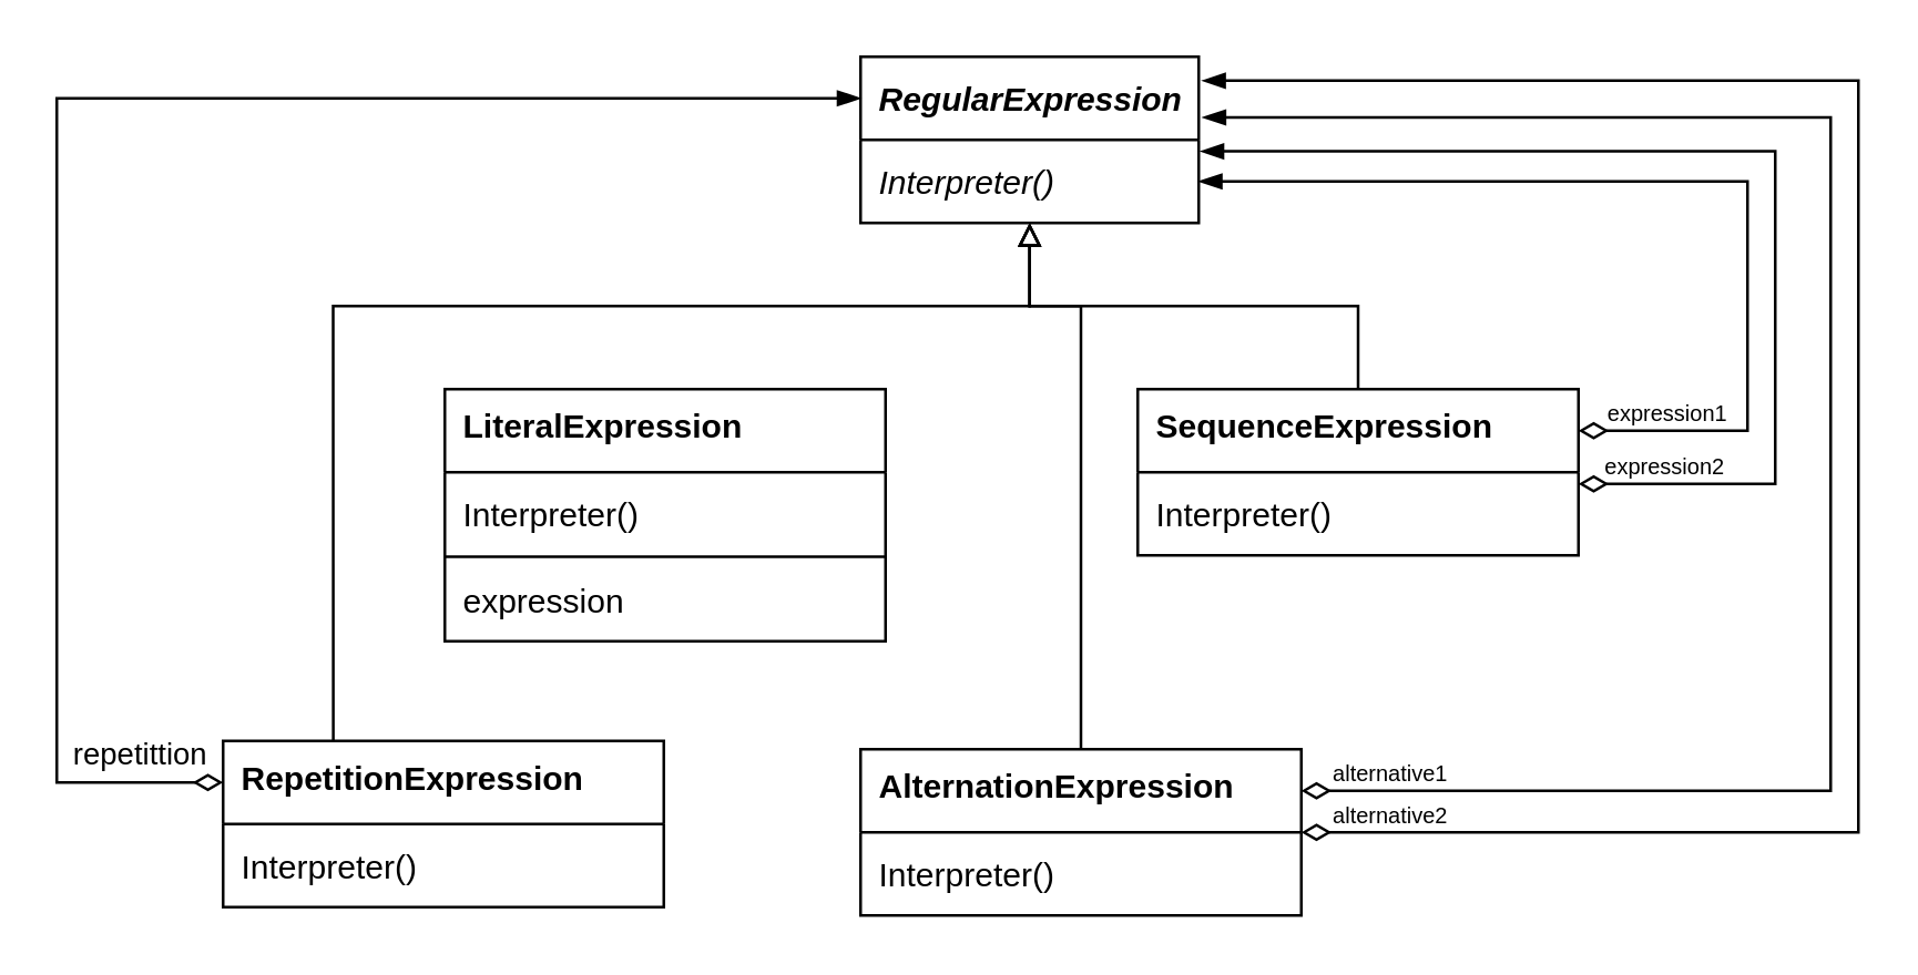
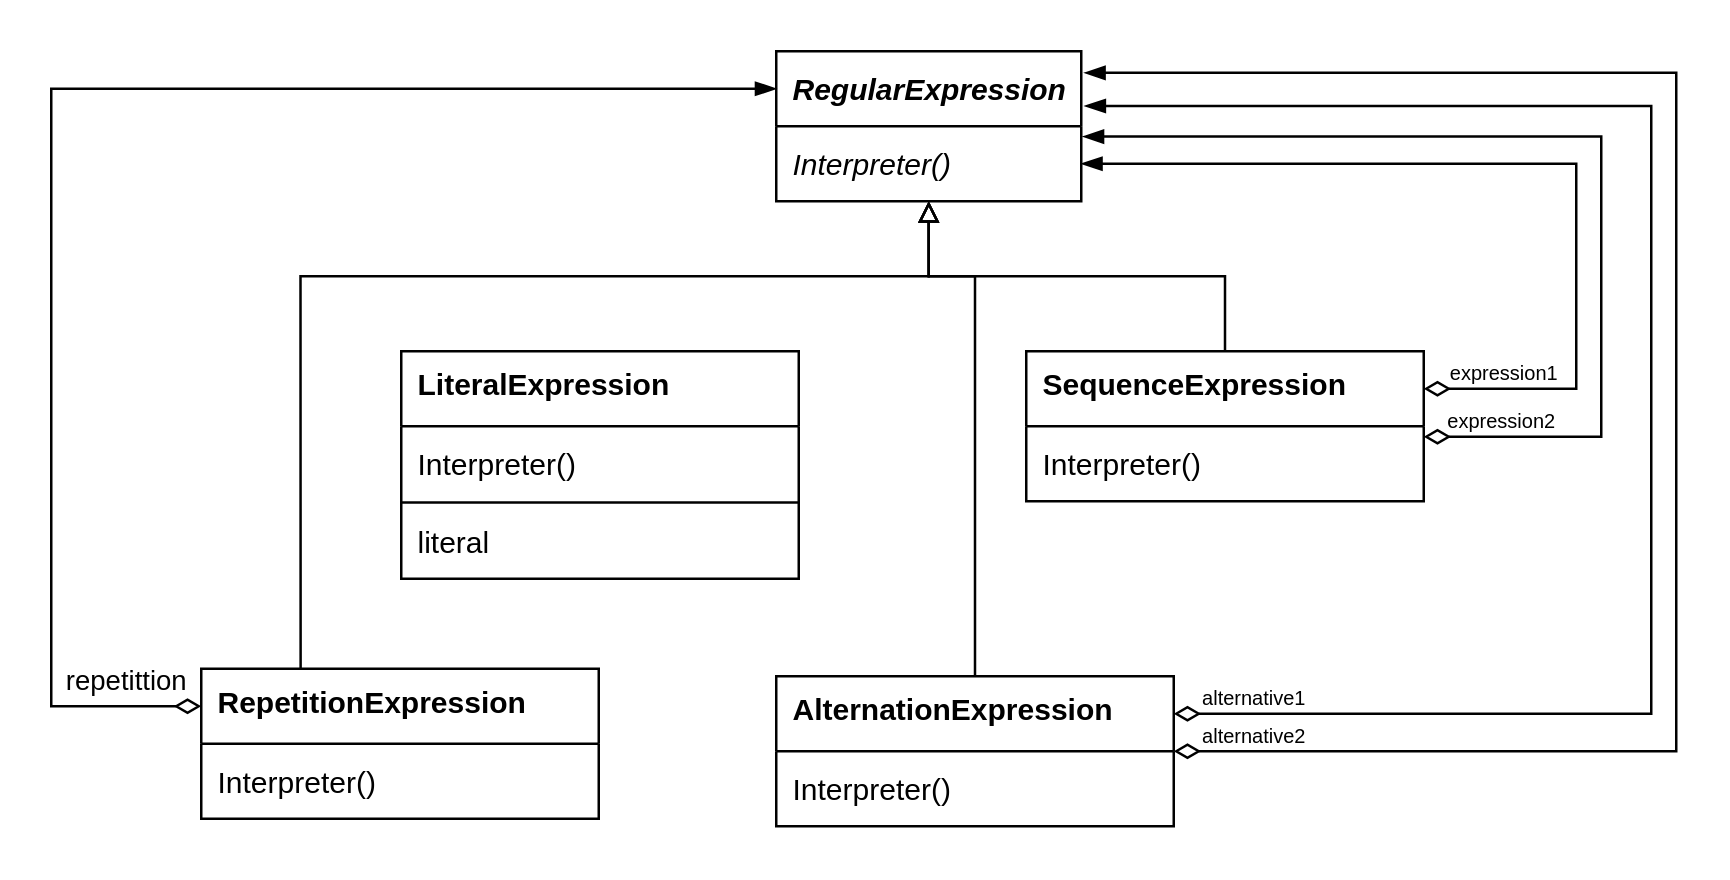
  <mxCell id="0" />
  <mxCell id="1" parent="0" />
  <mxCell id="2" value="RegularExpression" style="swimlane;fontStyle=3;childLayout=stackLayout;horizontal=1;startSize=30;fillColor=none;horizontalStack=0;resizeParent=1;resizeParentMax=0;resizeLast=0;collapsible=0;marginBottom=0;fontSize=12;swimlaneHead=1;swimlaneBody=1;connectable=1;allowArrows=1;dropTarget=1;align=left;spacingLeft=5;" vertex="1" parent="1"><mxGeometry x="310" y="20" width="122" height="60" as="geometry"><mxRectangle x="245" y="370" width="90" height="26" as="alternateBounds" /></mxGeometry></mxCell>
  <mxCell id="3" value="Interpreter()" style="text;strokeColor=none;fillColor=none;align=left;verticalAlign=middle;spacingLeft=5;spacingRight=4;overflow=hidden;rotatable=0;points=[[0,0.5],[1,0.5]];portConstraint=eastwest;fontSize=12;fontStyle=2;connectable=0;" vertex="1" parent="2"><mxGeometry y="30" width="122" height="30" as="geometry" /></mxCell>
  <mxCell id="4" value="&lt;span style=&quot;font-weight: 700;&quot;&gt;LiteralExpression&lt;/span&gt;" style="swimlane;fontStyle=0;align=left;verticalAlign=top;childLayout=stackLayout;horizontal=1;startSize=30;horizontalStack=0;resizeParent=1;resizeParentMax=0;resizeLast=0;collapsible=0;marginBottom=0;html=1;spacingLeft=5;" vertex="1" parent="1"><mxGeometry x="160" y="140" width="159" height="91" as="geometry" /></mxCell>
  <mxCell id="5" value="Interpreter()" style="text;strokeColor=none;fillColor=none;align=left;verticalAlign=middle;spacingLeft=5;spacingRight=4;overflow=hidden;rotatable=0;points=[[0,0.5],[1,0.5]];portConstraint=eastwest;fontSize=12;fontStyle=0;connectable=0;allowArrows=0;" vertex="1" parent="4"><mxGeometry y="30" width="159" height="30" as="geometry" /></mxCell>
  <mxCell id="6" value="" style="line;strokeWidth=1;fillColor=none;align=left;verticalAlign=middle;spacingTop=-1;spacingLeft=3;spacingRight=3;rotatable=0;labelPosition=right;points=[];portConstraint=eastwest;" vertex="1" parent="4"><mxGeometry y="60" width="159" height="1" as="geometry" /></mxCell>
- <mxCell id="7" value="expression" style="text;strokeColor=none;fillColor=none;align=left;verticalAlign=middle;spacingLeft=5;spacingRight=4;overflow=hidden;rotatable=0;points=[[0,0.5],[1,0.5]];portConstraint=eastwest;fontSize=12;fontStyle=0;connectable=1;allowArrows=0;" vertex="1" parent="4"><mxGeometry y="61" width="159" height="30" as="geometry" /></mxCell>
+ <mxCell id="7" value="literal" style="text;strokeColor=none;fillColor=none;align=left;verticalAlign=middle;spacingLeft=5;spacingRight=4;overflow=hidden;rotatable=0;points=[[0,0.5],[1,0.5]];portConstraint=eastwest;fontSize=12;fontStyle=0;connectable=1;allowArrows=0;" vertex="1" parent="4"><mxGeometry y="61" width="159" height="30" as="geometry" /></mxCell>
  <mxCell id="8" value="&lt;span style=&quot;font-weight: 700;&quot;&gt;SequenceExpression&lt;/span&gt;" style="swimlane;fontStyle=0;align=left;verticalAlign=top;childLayout=stackLayout;horizontal=1;startSize=30;horizontalStack=0;resizeParent=1;resizeParentMax=0;resizeLast=0;collapsible=0;marginBottom=0;html=1;spacingLeft=5;" vertex="1" parent="1"><mxGeometry x="410" y="140" width="159" height="60" as="geometry" /></mxCell>
  <mxCell id="9" value="Interpreter()" style="text;strokeColor=none;fillColor=none;align=left;verticalAlign=middle;spacingLeft=5;spacingRight=4;overflow=hidden;rotatable=0;points=[[0,0.5],[1,0.5]];portConstraint=eastwest;fontSize=12;fontStyle=0;connectable=0;allowArrows=0;" vertex="1" parent="8"><mxGeometry y="30" width="159" height="30" as="geometry" /></mxCell>
  <mxCell id="10" value="" style="rounded=0;orthogonalLoop=1;jettySize=auto;html=1;fontSize=12;startSize=8;endArrow=blockThin;endFill=1;startArrow=diamondThin;startFill=0;exitX=0;exitY=0.25;exitDx=0;exitDy=0;entryX=0;entryY=0.25;entryDx=0;entryDy=0;edgeStyle=orthogonalEdgeStyle;" edge="1" target="2" parent="1" source="12"><mxGeometry relative="1" as="geometry"><mxPoint x="0" y="240" as="sourcePoint" /><mxPoint x="220" y="60" as="targetPoint" /><Array as="points"><mxPoint x="20" y="282" /><mxPoint x="20" y="35" /></Array></mxGeometry></mxCell>
  <mxCell id="11" value="repetittion" style="edgeLabel;html=1;align=center;verticalAlign=middle;resizable=0;points=[];" vertex="1" connectable="0" parent="10"><mxGeometry x="-0.871" y="-1" relative="1" as="geometry"><mxPoint x="8" y="-10" as="offset" /></mxGeometry></mxCell>
  <mxCell id="12" value="&lt;span style=&quot;font-weight: 700;&quot;&gt;RepetitionExpression&lt;/span&gt;" style="swimlane;fontStyle=0;align=left;verticalAlign=top;childLayout=stackLayout;horizontal=1;startSize=30;horizontalStack=0;resizeParent=1;resizeParentMax=0;resizeLast=0;collapsible=0;marginBottom=0;html=1;spacingLeft=5;" vertex="1" parent="1"><mxGeometry x="80" y="267" width="159" height="60" as="geometry" /></mxCell>
  <mxCell id="13" value="Interpreter()" style="text;strokeColor=none;fillColor=none;align=left;verticalAlign=middle;spacingLeft=5;spacingRight=4;overflow=hidden;rotatable=0;points=[[0,0.5],[1,0.5]];portConstraint=eastwest;fontSize=12;fontStyle=0;connectable=0;allowArrows=0;" vertex="1" parent="12"><mxGeometry y="30" width="159" height="30" as="geometry" /></mxCell>
  <mxCell id="14" value="&lt;b&gt;AlternationExpression&lt;/b&gt;" style="swimlane;fontStyle=0;align=left;verticalAlign=top;childLayout=stackLayout;horizontal=1;startSize=30;horizontalStack=0;resizeParent=1;resizeParentMax=0;resizeLast=0;collapsible=0;marginBottom=0;html=1;spacingLeft=5;" vertex="1" parent="1"><mxGeometry x="310" y="270" width="159" height="60" as="geometry" /></mxCell>
  <mxCell id="15" value="Interpreter()" style="text;strokeColor=none;fillColor=none;align=left;verticalAlign=middle;spacingLeft=5;spacingRight=4;overflow=hidden;rotatable=0;points=[[0,0.5],[1,0.5]];portConstraint=eastwest;fontSize=12;fontStyle=0;connectable=0;allowArrows=0;" vertex="1" parent="14"><mxGeometry y="30" width="159" height="30" as="geometry" /></mxCell>
  <mxCell id="16" value="" style="edgeStyle=orthogonalEdgeStyle;rounded=0;orthogonalLoop=1;jettySize=auto;html=1;fontSize=12;startSize=30;endArrow=block;endFill=0;exitX=0.5;exitY=0;exitDx=0;exitDy=0;entryX=0.5;entryY=1;entryDx=0;entryDy=0;" edge="1" parent="1" source="8" target="2"><mxGeometry relative="1" as="geometry"><mxPoint x="250" y="145" as="sourcePoint" /><mxPoint x="370" y="80" as="targetPoint" /></mxGeometry></mxCell>
  <mxCell id="17" value="" style="edgeStyle=orthogonalEdgeStyle;rounded=0;orthogonalLoop=1;jettySize=auto;html=1;fontSize=12;startSize=30;endArrow=block;endFill=0;exitX=0.25;exitY=0;exitDx=0;exitDy=0;entryX=0.5;entryY=1;entryDx=0;entryDy=0;" edge="1" parent="1" source="12" target="2"><mxGeometry relative="1" as="geometry"><mxPoint x="250" y="145" as="sourcePoint" /><mxPoint x="381" y="90" as="targetPoint" /><Array as="points"><mxPoint x="120" y="110" /><mxPoint x="371" y="110" /></Array></mxGeometry></mxCell>
  <mxCell id="18" value="" style="rounded=0;orthogonalLoop=1;jettySize=auto;html=1;fontSize=12;startSize=30;endArrow=block;endFill=0;exitX=0.5;exitY=0;exitDx=0;exitDy=0;entryX=0.5;entryY=1;entryDx=0;entryDy=0;edgeStyle=orthogonalEdgeStyle;" edge="1" parent="1" source="14" target="2"><mxGeometry relative="1" as="geometry"><mxPoint x="130" y="280" as="sourcePoint" /><mxPoint x="381" y="90" as="targetPoint" /><Array as="points"><mxPoint x="389" y="110" /><mxPoint x="371" y="110" /></Array></mxGeometry></mxCell>
  <mxCell id="19" value="" style="rounded=0;orthogonalLoop=1;jettySize=auto;html=1;fontSize=12;startSize=8;endArrow=blockThin;endFill=1;startArrow=diamondThin;startFill=0;exitX=1;exitY=0.25;exitDx=0;exitDy=0;entryX=1;entryY=0.75;entryDx=0;entryDy=0;edgeStyle=orthogonalEdgeStyle;" edge="1" parent="1" source="8" target="2"><mxGeometry relative="1" as="geometry"><mxPoint x="90" y="292" as="sourcePoint" /><mxPoint x="320" y="45" as="targetPoint" /><Array as="points"><mxPoint x="630" y="155" /><mxPoint x="630" y="65" /></Array></mxGeometry></mxCell>
  <mxCell id="20" value="expression1" style="edgeLabel;html=1;align=center;verticalAlign=middle;resizable=0;points=[];fontSize=8;" vertex="1" connectable="0" parent="19"><mxGeometry x="-0.904" y="1" relative="1" as="geometry"><mxPoint x="14" y="-6" as="offset" /></mxGeometry></mxCell>
  <mxCell id="21" value="" style="rounded=0;orthogonalLoop=1;jettySize=auto;html=1;fontSize=12;startSize=8;endArrow=blockThin;endFill=1;startArrow=diamondThin;startFill=0;entryX=1.005;entryY=0.569;entryDx=0;entryDy=0;entryPerimeter=0;exitX=1;exitY=0.57;exitDx=0;exitDy=0;exitPerimeter=0;edgeStyle=orthogonalEdgeStyle;" edge="1" parent="1" source="8" target="2"><mxGeometry relative="1" as="geometry"><mxPoint x="577" y="175" as="sourcePoint" /><mxPoint x="440" y="40" as="targetPoint" /><Array as="points"><mxPoint x="640" y="174" /><mxPoint x="640" y="54" /></Array></mxGeometry></mxCell>
  <mxCell id="22" value="expression2" style="edgeLabel;html=1;align=center;verticalAlign=middle;resizable=0;points=[];fontSize=8;" vertex="1" connectable="0" parent="21"><mxGeometry x="-0.857" relative="1" as="geometry"><mxPoint x="2" y="-7" as="offset" /></mxGeometry></mxCell>
  <mxCell id="23" value="" style="rounded=0;orthogonalLoop=1;jettySize=auto;html=1;fontSize=12;startSize=8;endArrow=blockThin;endFill=1;startArrow=diamondThin;startFill=0;exitX=1;exitY=0.25;exitDx=0;exitDy=0;entryX=1.011;entryY=0.365;entryDx=0;entryDy=0;entryPerimeter=0;edgeStyle=orthogonalEdgeStyle;" edge="1" parent="1" source="14" target="2"><mxGeometry relative="1" as="geometry"><mxPoint x="579" y="165" as="sourcePoint" /><mxPoint x="442" y="75" as="targetPoint" /><Array as="points"><mxPoint x="660" y="285" /><mxPoint x="660" y="42" /><mxPoint x="433" y="42" /></Array></mxGeometry></mxCell>
  <mxCell id="24" value="alternative1" style="edgeLabel;html=1;align=center;verticalAlign=middle;resizable=0;points=[];fontSize=8;" vertex="1" connectable="0" parent="23"><mxGeometry x="-0.904" y="1" relative="1" as="geometry"><mxPoint x="-1" y="-6" as="offset" /></mxGeometry></mxCell>
  <mxCell id="25" value="" style="rounded=0;orthogonalLoop=1;jettySize=auto;html=1;fontSize=12;startSize=8;endArrow=blockThin;endFill=1;startArrow=diamondThin;startFill=0;exitX=1;exitY=0.5;exitDx=0;exitDy=0;entryX=1.01;entryY=0.144;entryDx=0;entryDy=0;entryPerimeter=0;edgeStyle=orthogonalEdgeStyle;" edge="1" parent="1" source="14" target="2"><mxGeometry relative="1" as="geometry"><mxPoint x="479" y="295" as="sourcePoint" /><mxPoint x="443" y="52" as="targetPoint" /><Array as="points"><mxPoint x="670" y="300" /><mxPoint x="670" y="29" /><mxPoint x="433" y="29" /></Array></mxGeometry></mxCell>
  <mxCell id="26" value="alternative2" style="edgeLabel;html=1;align=center;verticalAlign=middle;resizable=0;points=[];fontSize=8;" vertex="1" connectable="0" parent="25"><mxGeometry x="-0.904" y="1" relative="1" as="geometry"><mxPoint x="-3" y="-6" as="offset" /></mxGeometry></mxCell>
